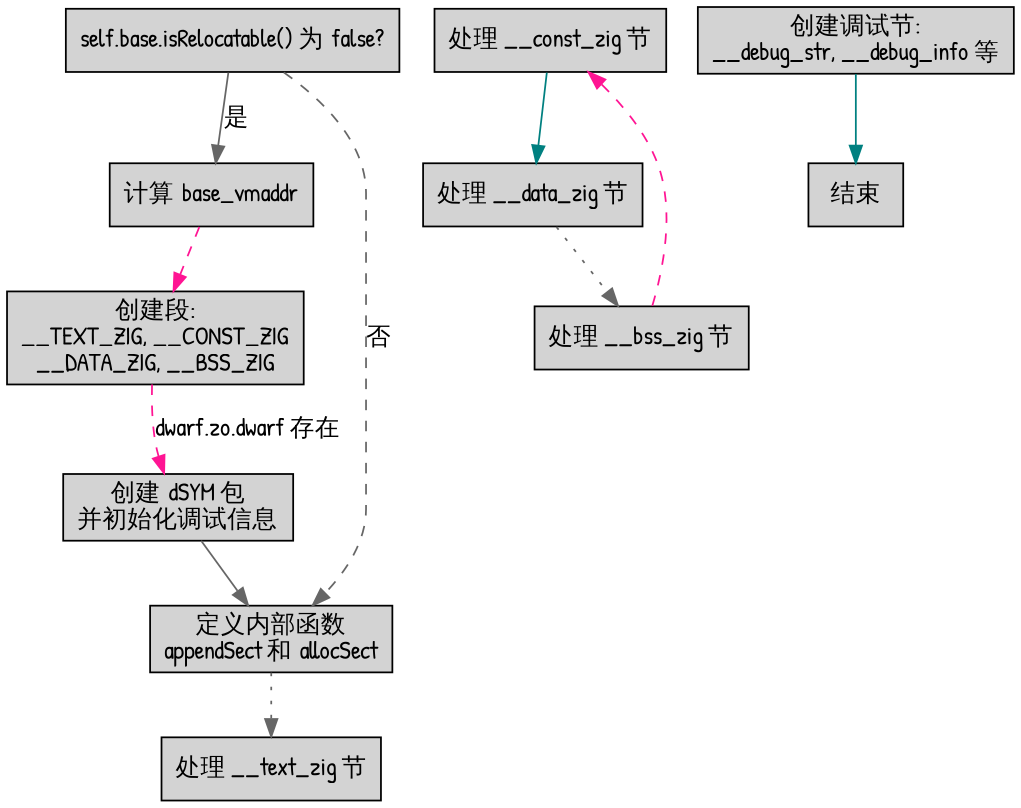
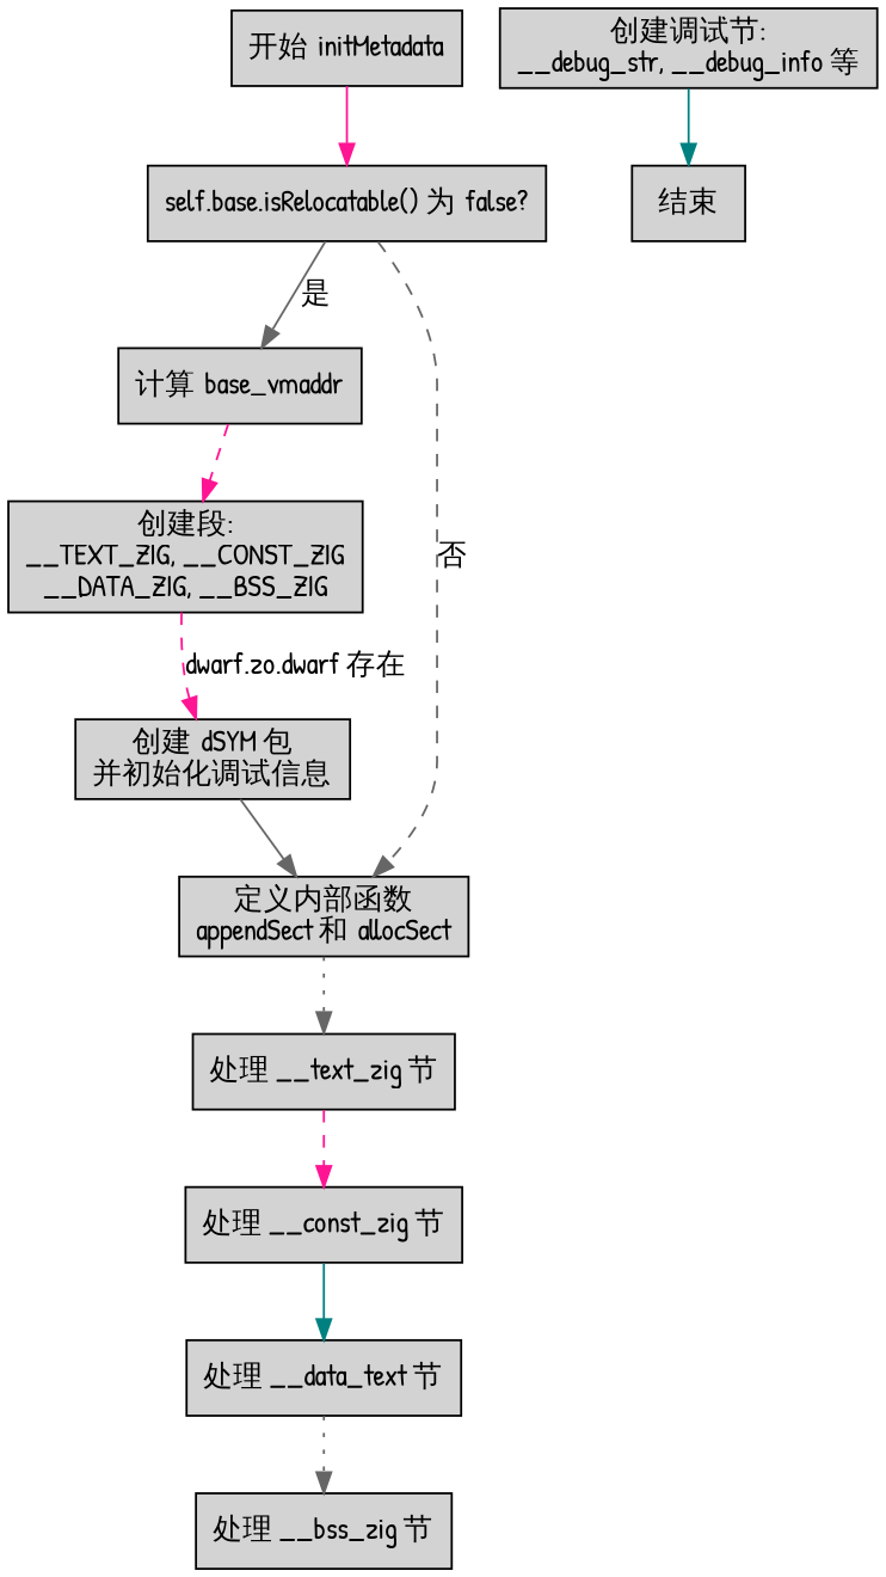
  digraph {
    fontname="Patrick Hand"
    node [fillcolor=lightgray fontname="Patrick Hand" shape=box style=filled]
    edge [color=gray40 fontname="Patrick Hand" style=solid]
+   n1 [label="开始 initMetadata"]
    n2 [label="self.base.isRelocatable() 为 false?"]
    n3 [label="计算 base_vmaddr"]
    n4 [label="定义内部函数\nappendSect 和 allocSect"]
    n5 [label="创建段:\n__TEXT_ZIG, __CONST_ZIG\n__DATA_ZIG, __BSS_ZIG"]
    n6 [label="处理 __text_zig 节"]
    n7 [label="创建 dSYM 包\n并初始化调试信息"]
    n8 [label="处理 __const_zig 节"]
-   n9 [label="处理 __data_zig 节"]
+   n9 [label="处理 __data_text 节"]
    n10 [label="处理 __bss_zig 节"]
    n11 [label="创建调试节:\n__debug_str, __debug_info 等"]
    n12 [label="结束"]
+   n1 -> n2 [color=deeppink]
    n2 -> n3 [label="是"]
    n2 -> n4 [label="否" style=dashed]
    n3 -> n5 [color=deeppink style=dashed]
    n4 -> n6 [style=dotted]
    n5 -> n7 [color=deeppink label="dwarf.zo.dwarf 存在" style=dashed]
-   n10 -> n8 [color=deeppink style=dashed]
+   n6 -> n8 [color=deeppink style=dashed]
    n7 -> n4
    n8 -> n9 [color=teal]
    n9 -> n10 [style=dotted]
    n11 -> n12 [color=teal]
  }
